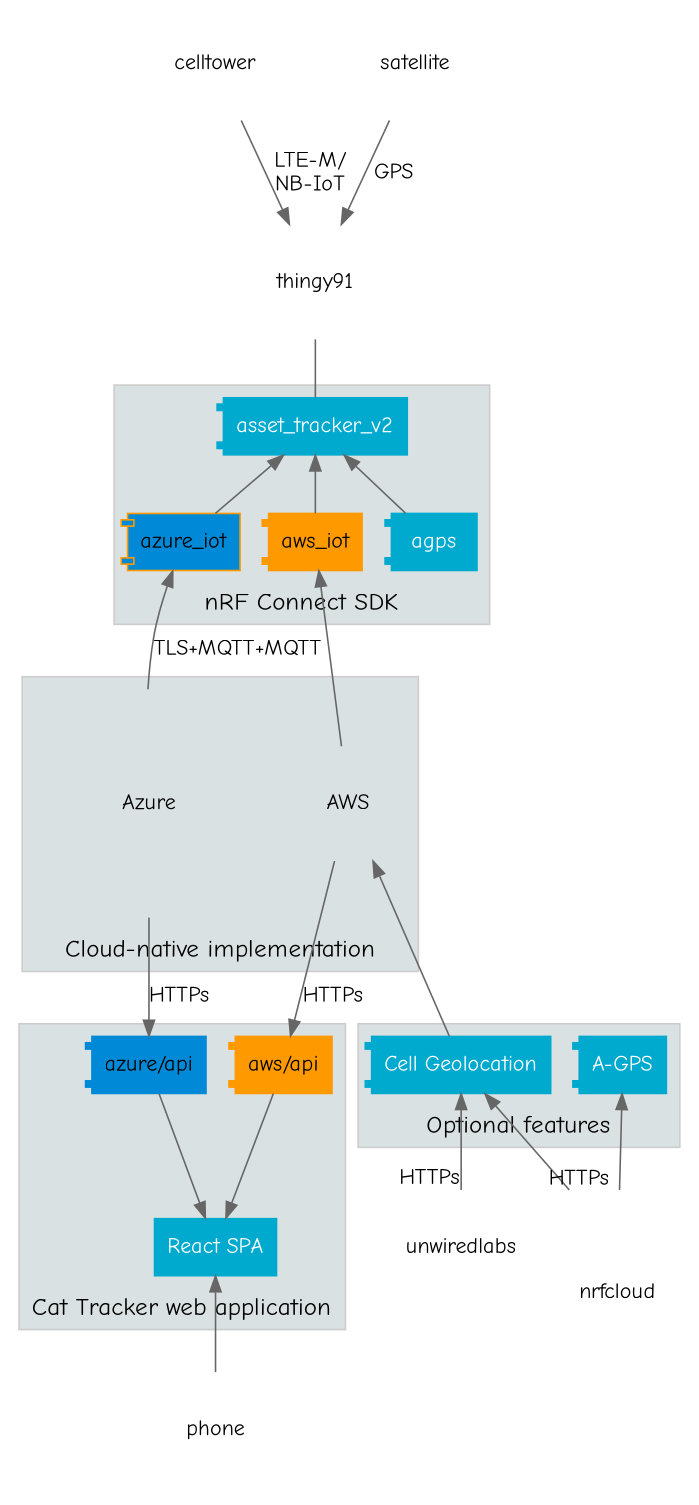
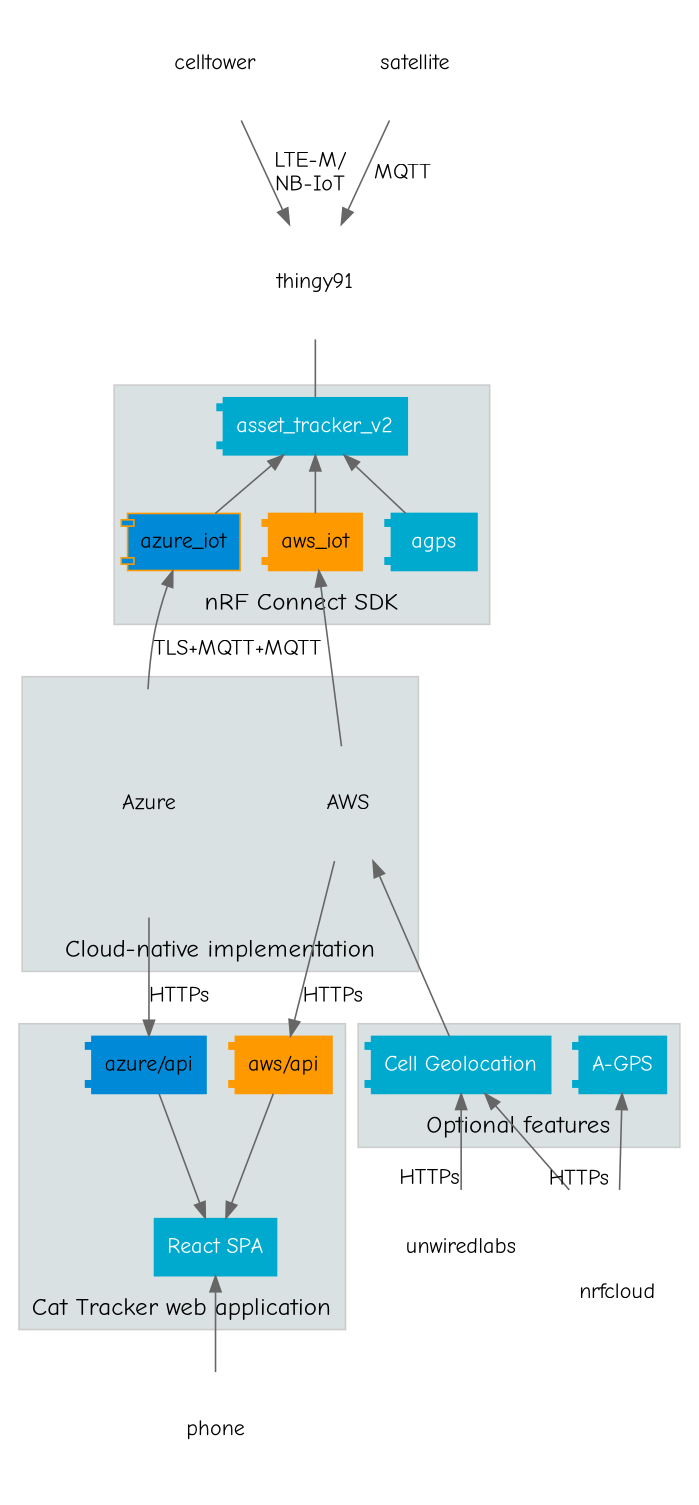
  digraph {
    bgcolor="#ffffff"
    compound=true
    fontname="Comic Neue"
    labelfloat=true
    rankdir=TB
    node [fontname="Comic Neue" shape=none style=filled]
    edge [color="#666666" dir=back fontname="Comic Neue"]
    AWS [height=1 width=1 style=""]
    Azure [height=2 width=2 style=""]
    aws_iot [color="#fe9900" fillcolor="#fe9900" shape=component]
    azure_iot [color="#fe9900" fillcolor="#0089d7" shape=component]
    asset_tracker_v2 [color="#00A9CE" fillcolor="#00A9CE" fontcolor="#ffffff" shape=component]
    agps [color="#00A9CE" fillcolor="#00A9CE" fontcolor="#ffffff" shape=component]
    n7 [color="#00A9CE" fillcolor="#00A9CE" fontcolor="#ffffff" label="Cell Geolocation" shape=component]
    n8 [color="#00A9CE" fillcolor="#00A9CE" fontcolor="#ffffff" label="A-GPS" shape=component]
    n9 [color="#fe9900" fillcolor="#fe9900" label="aws/api" shape=component]
    n10 [color="#0089d7" fillcolor="#0089d7" label="azure/api" shape=component]
    n11 [color="#00A9CE" fillcolor="#00A9CE" fontcolor="#ffffff" label="React SPA" shape=box]
    nrfcloud [height=1 labelloc=b width=1 style=""]
    unwiredlabs [height=1 width=1 style=""]
    phone [height=1 width=1 style=""]
    celltower [height=1 width=2 style=""]
    thingy91 [height=1 width=1 style=""]
    satellite [height=1 width=1 style=""]
    subgraph cluster_1 {
      bgcolor="#D9E1E2"
      color="#cccccc"
      fontsize=16
      label="Cloud-native implementation"
      labelloc=b
      AWS
      Azure
    }
    subgraph cluster_2 {
      bgcolor="#D9E1E2"
      color="#cccccc"
      fontsize=16
      label="nRF Connect SDK"
      labelloc=b
      aws_iot
      azure_iot
      asset_tracker_v2
      agps
    }
    subgraph cluster_3 {
      bgcolor="#D9E1E2"
      color="#cccccc"
      fontsize=16
      label="Optional features"
      labelloc=b
      n7
      n8
    }
    subgraph cluster_4 {
      bgcolor="#D9E1E2"
      color="#cccccc"
      fontsize=16
      label="Cat Tracker web application"
      labelloc=b
      n9
      n10
      n11
    }
    AWS -> n7
    AWS -> n9 [label=HTTPs dir=""]
    Azure -> n10 [label=HTTPs dir=""]
    aws_iot -> AWS
    azure_iot -> Azure [label="TLS+MQTT+MQTT"]
    asset_tracker_v2 -> aws_iot
    asset_tracker_v2 -> azure_iot
    asset_tracker_v2 -> agps
    n7 -> nrfcloud
    n7 -> unwiredlabs [headlabel=HTTPs]
    n8 -> nrfcloud [labeldistance=6 taillabel=HTTPs]
    n9 -> n11 [dir=""]
    n10 -> n11 [dir=""]
    n11 -> phone
    celltower -> thingy91 [label="LTE-M/\nNB-IoT" dir=""]
    thingy91 -> asset_tracker_v2 [dir=none]
-   satellite -> thingy91 [label=GPS dir=""]
+   satellite -> thingy91 [label=MQTT dir=""]
  }
